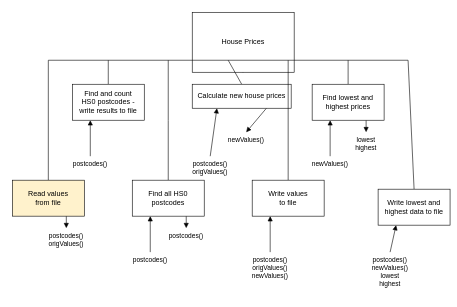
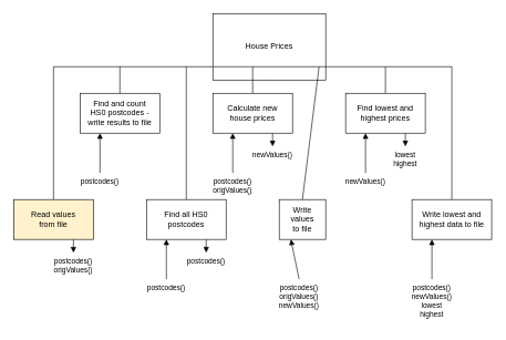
  <mxCell id="0" />
  <mxCell id="1" parent="0" />
  <mxCell id="2" style="rounded=0;orthogonalLoop=1;jettySize=auto;html=1;exitX=0.5;exitY=1;exitDx=0;exitDy=0;endArrow=none;endFill=0;" parent="1" source="3" edge="1"><mxGeometry relative="1" as="geometry"><mxPoint x="380.143" y="100" as="targetPoint" /></mxGeometry></mxCell>
  <mxCell id="3" value="House Prices" style="rounded=0;whiteSpace=wrap;html=1;spacingLeft=4;spacingRight=4;" parent="1" vertex="1"><mxGeometry x="320" y="20" width="170" height="100" as="geometry" /></mxCell>
  <mxCell id="4" style="rounded=0;orthogonalLoop=1;jettySize=auto;html=1;exitX=0.75;exitY=1;exitDx=0;exitDy=0;endArrow=block;endFill=1;" parent="1" source="6" edge="1"><mxGeometry relative="1" as="geometry"><mxPoint x="110" y="380" as="targetPoint" /></mxGeometry></mxCell>
  <mxCell id="5" style="edgeStyle=none;shape=connector;rounded=0;orthogonalLoop=1;jettySize=auto;html=1;exitX=0.5;exitY=0;exitDx=0;exitDy=0;labelBackgroundColor=default;strokeColor=default;align=center;verticalAlign=middle;fontFamily=Helvetica;fontSize=11;fontColor=default;endArrow=none;endFill=0;" parent="1" source="6" edge="1"><mxGeometry relative="1" as="geometry"><mxPoint x="80" y="100" as="targetPoint" /></mxGeometry></mxCell>
  <mxCell id="6" value="Read values&lt;br&gt;from file" style="rounded=0;whiteSpace=wrap;html=1;spacingLeft=4;spacingRight=4;fillColor=#fff2cc;" parent="1" vertex="1"><mxGeometry x="20" y="300" width="120" height="60" as="geometry" /></mxCell>
  <mxCell id="7" style="edgeStyle=none;shape=connector;rounded=0;orthogonalLoop=1;jettySize=auto;html=1;exitX=0.25;exitY=1;exitDx=0;exitDy=0;labelBackgroundColor=default;strokeColor=default;align=center;verticalAlign=middle;fontFamily=Helvetica;fontSize=11;fontColor=default;endArrow=none;endFill=0;startArrow=block;startFill=1;" parent="1" source="9" edge="1"><mxGeometry relative="1" as="geometry"><mxPoint x="150" y="260" as="targetPoint" /></mxGeometry></mxCell>
  <mxCell id="8" style="edgeStyle=none;shape=connector;rounded=0;orthogonalLoop=1;jettySize=auto;html=1;exitX=0.5;exitY=0;exitDx=0;exitDy=0;labelBackgroundColor=default;strokeColor=default;align=center;verticalAlign=middle;fontFamily=Helvetica;fontSize=11;fontColor=default;endArrow=none;endFill=0;" parent="1" source="9" edge="1"><mxGeometry relative="1" as="geometry"><mxPoint x="180" y="100" as="targetPoint" /></mxGeometry></mxCell>
  <mxCell id="9" value="Find and count&lt;br&gt;HS0 postcodes -&lt;br&gt;write results to file" style="rounded=0;whiteSpace=wrap;html=1;spacingLeft=4;spacingRight=4;" parent="1" vertex="1"><mxGeometry x="120" y="140" width="120" height="60" as="geometry" /></mxCell>
  <mxCell id="10" style="edgeStyle=none;shape=connector;rounded=0;orthogonalLoop=1;jettySize=auto;html=1;exitX=0.25;exitY=1;exitDx=0;exitDy=0;labelBackgroundColor=default;strokeColor=default;align=center;verticalAlign=middle;fontFamily=Helvetica;fontSize=11;fontColor=default;endArrow=none;endFill=0;startArrow=block;startFill=1;" parent="1" source="13" edge="1"><mxGeometry relative="1" as="geometry"><mxPoint x="250" y="420" as="targetPoint" /></mxGeometry></mxCell>
  <mxCell id="11" style="edgeStyle=none;shape=connector;rounded=0;orthogonalLoop=1;jettySize=auto;html=1;exitX=0.75;exitY=1;exitDx=0;exitDy=0;labelBackgroundColor=default;strokeColor=default;align=center;verticalAlign=middle;fontFamily=Helvetica;fontSize=11;fontColor=default;endArrow=block;endFill=1;" parent="1" source="13" edge="1"><mxGeometry relative="1" as="geometry"><mxPoint x="310" y="380" as="targetPoint" /></mxGeometry></mxCell>
  <mxCell id="12" style="edgeStyle=orthogonalEdgeStyle;rounded=0;orthogonalLoop=1;jettySize=auto;html=1;exitX=0.5;exitY=0;exitDx=0;exitDy=0;endArrow=none;endFill=0;" edge="1" parent="1" source="13"><mxGeometry relative="1" as="geometry"><mxPoint x="280" y="100" as="targetPoint" /></mxGeometry></mxCell>
  <mxCell id="13" value="Find all HS0 postcodes" style="rounded=0;whiteSpace=wrap;html=1;spacingLeft=4;spacingRight=4;" parent="1" vertex="1"><mxGeometry x="220" y="300" width="120" height="60" as="geometry" /></mxCell>
  <mxCell id="14" style="edgeStyle=none;shape=connector;rounded=0;orthogonalLoop=1;jettySize=auto;html=1;exitX=0.25;exitY=1;exitDx=0;exitDy=0;labelBackgroundColor=default;strokeColor=default;align=center;verticalAlign=middle;fontFamily=Helvetica;fontSize=11;fontColor=default;endArrow=none;endFill=0;startArrow=block;startFill=1;" parent="1" source="17" edge="1"><mxGeometry relative="1" as="geometry"><mxPoint x="350" y="260" as="targetPoint" /></mxGeometry></mxCell>
  <mxCell id="15" style="edgeStyle=none;shape=connector;rounded=0;orthogonalLoop=1;jettySize=auto;html=1;exitX=0.75;exitY=1;exitDx=0;exitDy=0;labelBackgroundColor=default;strokeColor=default;align=center;verticalAlign=middle;fontFamily=Helvetica;fontSize=11;fontColor=default;endArrow=block;endFill=1;" parent="1" source="17" edge="1"><mxGeometry relative="1" as="geometry"><mxPoint x="410" y="220" as="targetPoint" /></mxGeometry></mxCell>
  <mxCell id="16" style="edgeStyle=none;shape=connector;rounded=0;orthogonalLoop=1;jettySize=auto;html=1;exitX=0.5;exitY=0;exitDx=0;exitDy=0;labelBackgroundColor=default;strokeColor=default;align=center;verticalAlign=middle;fontFamily=Helvetica;fontSize=11;fontColor=default;endArrow=none;endFill=0;" parent="1" source="17" edge="1"><mxGeometry relative="1" as="geometry"><mxPoint x="380" y="100" as="targetPoint" /></mxGeometry></mxCell>
- <mxCell id="17" value="Calculate new house prices" style="rounded=0;whiteSpace=wrap;html=1;spacingLeft=4;spacingRight=4;" parent="1" vertex="1"><mxGeometry x="320" y="140" width="165" height="40" as="geometry" /></mxCell>
+ <mxCell id="17" value="Calculate new house prices" style="rounded=0;whiteSpace=wrap;html=1;spacingLeft=4;spacingRight=4;" parent="1" vertex="1"><mxGeometry x="320" y="140" width="120" height="60" as="geometry" /></mxCell>
  <mxCell id="18" style="edgeStyle=none;shape=connector;rounded=0;orthogonalLoop=1;jettySize=auto;html=1;exitX=0.25;exitY=1;exitDx=0;exitDy=0;labelBackgroundColor=default;strokeColor=default;align=center;verticalAlign=middle;fontFamily=Helvetica;fontSize=11;fontColor=default;endArrow=none;endFill=0;startArrow=block;startFill=1;" parent="1" source="20" edge="1"><mxGeometry relative="1" as="geometry"><mxPoint x="450" y="420" as="targetPoint" /></mxGeometry></mxCell>
  <mxCell id="19" style="edgeStyle=none;shape=connector;rounded=0;orthogonalLoop=1;jettySize=auto;html=1;exitX=0.5;exitY=0;exitDx=0;exitDy=0;labelBackgroundColor=default;strokeColor=default;align=center;verticalAlign=middle;fontFamily=Helvetica;fontSize=11;fontColor=default;endArrow=none;endFill=0;" parent="1" source="20" edge="1"><mxGeometry relative="1" as="geometry"><mxPoint x="480" y="100" as="targetPoint" /></mxGeometry></mxCell>
- <mxCell id="20" value="Write values&lt;br&gt;to file" style="rounded=0;whiteSpace=wrap;html=1;spacingLeft=4;spacingRight=4;" parent="1" vertex="1"><mxGeometry x="420" y="300" width="120" height="60" as="geometry" /></mxCell>
+ <mxCell id="20" value="Write values&lt;br&gt;to file" style="rounded=0;whiteSpace=wrap;html=1;spacingLeft=4;spacingRight=4;" parent="1" vertex="1"><mxGeometry x="420" y="300" width="70" height="60" as="geometry" /></mxCell>
  <mxCell id="21" value="postcodes()&lt;br&gt;origValues()" style="text;html=1;strokeColor=none;fillColor=none;align=center;verticalAlign=top;whiteSpace=wrap;rounded=0;fontSize=11;fontFamily=Helvetica;fontColor=default;" parent="1" vertex="1"><mxGeometry x="70" y="380" width="80" height="40" as="geometry" /></mxCell>
  <mxCell id="22" value="postcodes()" style="text;html=1;strokeColor=none;fillColor=none;align=center;verticalAlign=top;whiteSpace=wrap;rounded=0;fontSize=11;fontFamily=Helvetica;fontColor=default;" parent="1" vertex="1"><mxGeometry x="110" y="260" width="80" height="30" as="geometry" /></mxCell>
  <mxCell id="23" value="postcodes()" style="text;html=1;strokeColor=none;fillColor=none;align=center;verticalAlign=top;whiteSpace=wrap;rounded=0;fontSize=11;fontFamily=Helvetica;fontColor=default;" parent="1" vertex="1"><mxGeometry x="210" y="420" width="80" height="30" as="geometry" /></mxCell>
  <mxCell id="24" value="postcodes()" style="text;html=1;strokeColor=none;fillColor=none;align=center;verticalAlign=top;whiteSpace=wrap;rounded=0;fontSize=11;fontFamily=Helvetica;fontColor=default;" parent="1" vertex="1"><mxGeometry x="270" y="380" width="80" height="30" as="geometry" /></mxCell>
  <mxCell id="25" value="postcodes()&lt;br&gt;origValues()" style="text;html=1;strokeColor=none;fillColor=none;align=center;verticalAlign=top;whiteSpace=wrap;rounded=0;fontSize=11;fontFamily=Helvetica;fontColor=default;" parent="1" vertex="1"><mxGeometry x="310" y="260" width="80" height="40" as="geometry" /></mxCell>
  <mxCell id="26" value="newValues()" style="text;html=1;strokeColor=none;fillColor=none;align=center;verticalAlign=top;whiteSpace=wrap;rounded=0;fontSize=11;fontFamily=Helvetica;fontColor=default;" parent="1" vertex="1"><mxGeometry x="370" y="220" width="80" height="30" as="geometry" /></mxCell>
  <mxCell id="27" value="postcodes()&lt;br&gt;origValues()&lt;br&gt;newValues()" style="text;html=1;strokeColor=none;fillColor=none;align=center;verticalAlign=top;whiteSpace=wrap;rounded=0;fontSize=11;fontFamily=Helvetica;fontColor=default;" parent="1" vertex="1"><mxGeometry x="410" y="420" width="80" height="50" as="geometry" /></mxCell>
  <mxCell id="28" value="" style="endArrow=none;html=1;rounded=0;labelBackgroundColor=default;strokeColor=default;align=center;verticalAlign=middle;fontFamily=Helvetica;fontSize=11;fontColor=default;shape=connector;" parent="1" edge="1"><mxGeometry width="50" height="50" relative="1" as="geometry"><mxPoint x="80" y="100" as="sourcePoint" /><mxPoint x="680" y="100" as="targetPoint" /></mxGeometry></mxCell>
  <mxCell id="29" style="edgeStyle=none;shape=connector;rounded=0;orthogonalLoop=1;jettySize=auto;html=1;exitX=0.25;exitY=1;exitDx=0;exitDy=0;labelBackgroundColor=default;strokeColor=default;align=center;verticalAlign=middle;fontFamily=Helvetica;fontSize=11;fontColor=default;endArrow=none;endFill=0;startArrow=block;startFill=1;" parent="1" source="32" edge="1"><mxGeometry relative="1" as="geometry"><mxPoint x="550" y="260" as="targetPoint" /></mxGeometry></mxCell>
  <mxCell id="30" style="edgeStyle=none;shape=connector;rounded=0;orthogonalLoop=1;jettySize=auto;html=1;exitX=0.75;exitY=1;exitDx=0;exitDy=0;labelBackgroundColor=default;strokeColor=default;align=center;verticalAlign=middle;fontFamily=Helvetica;fontSize=11;fontColor=default;endArrow=block;endFill=1;" parent="1" source="32" edge="1"><mxGeometry relative="1" as="geometry"><mxPoint x="610" y="220" as="targetPoint" /></mxGeometry></mxCell>
  <mxCell id="31" style="edgeStyle=none;shape=connector;rounded=0;orthogonalLoop=1;jettySize=auto;html=1;exitX=0.5;exitY=0;exitDx=0;exitDy=0;labelBackgroundColor=default;strokeColor=default;align=center;verticalAlign=middle;fontFamily=Helvetica;fontSize=11;fontColor=default;endArrow=none;endFill=0;" parent="1" source="32" edge="1"><mxGeometry relative="1" as="geometry"><mxPoint x="580" y="100" as="targetPoint" /></mxGeometry></mxCell>
  <mxCell id="32" value="Find lowest and highest prices" style="rounded=0;whiteSpace=wrap;html=1;spacingLeft=4;spacingRight=4;" parent="1" vertex="1"><mxGeometry x="520" y="140" width="120" height="60" as="geometry" /></mxCell>
  <mxCell id="33" style="edgeStyle=none;shape=connector;rounded=0;orthogonalLoop=1;jettySize=auto;html=1;exitX=0.25;exitY=1;exitDx=0;exitDy=0;labelBackgroundColor=default;strokeColor=default;align=center;verticalAlign=middle;fontFamily=Helvetica;fontSize=11;fontColor=default;endArrow=none;endFill=0;startArrow=block;startFill=1;" parent="1" source="35" edge="1"><mxGeometry relative="1" as="geometry"><mxPoint x="650" y="420" as="targetPoint" /></mxGeometry></mxCell>
  <mxCell id="34" style="edgeStyle=none;shape=connector;rounded=0;orthogonalLoop=1;jettySize=auto;html=1;exitX=0.5;exitY=0;exitDx=0;exitDy=0;labelBackgroundColor=default;strokeColor=default;align=center;verticalAlign=middle;fontFamily=Helvetica;fontSize=11;fontColor=default;endArrow=none;endFill=0;" parent="1" source="35" edge="1"><mxGeometry relative="1" as="geometry"><mxPoint x="680" y="100" as="targetPoint" /></mxGeometry></mxCell>
- <mxCell id="35" value="Write lowest and highest data&amp;nbsp;to file" style="rounded=0;whiteSpace=wrap;html=1;spacingLeft=4;spacingRight=4;" parent="1" vertex="1"><mxGeometry x="630" y="315" width="120" height="60" as="geometry" /></mxCell>
+ <mxCell id="35" value="Write lowest and highest data&amp;nbsp;to file" style="rounded=0;whiteSpace=wrap;html=1;spacingLeft=4;spacingRight=4;" parent="1" vertex="1"><mxGeometry x="620" y="300" width="120" height="60" as="geometry" /></mxCell>
  <mxCell id="36" value="lowest&lt;br&gt;highest" style="text;html=1;strokeColor=none;fillColor=none;align=center;verticalAlign=top;whiteSpace=wrap;rounded=0;fontSize=11;fontFamily=Helvetica;fontColor=default;" parent="1" vertex="1"><mxGeometry x="570" y="220" width="80" height="40" as="geometry" /></mxCell>
  <mxCell id="37" value="postcodes()&lt;br&gt;newValues()&lt;br&gt;lowest&lt;br&gt;highest" style="text;html=1;strokeColor=none;fillColor=none;align=center;verticalAlign=top;whiteSpace=wrap;rounded=0;fontSize=11;fontFamily=Helvetica;fontColor=default;" parent="1" vertex="1"><mxGeometry x="610" y="420" width="80" height="70" as="geometry" /></mxCell>
  <mxCell id="38" value="newValues()" style="text;html=1;strokeColor=none;fillColor=none;align=center;verticalAlign=top;whiteSpace=wrap;rounded=0;fontSize=11;fontFamily=Helvetica;fontColor=default;" parent="1" vertex="1"><mxGeometry x="510" y="260" width="80" height="40" as="geometry" /></mxCell>
